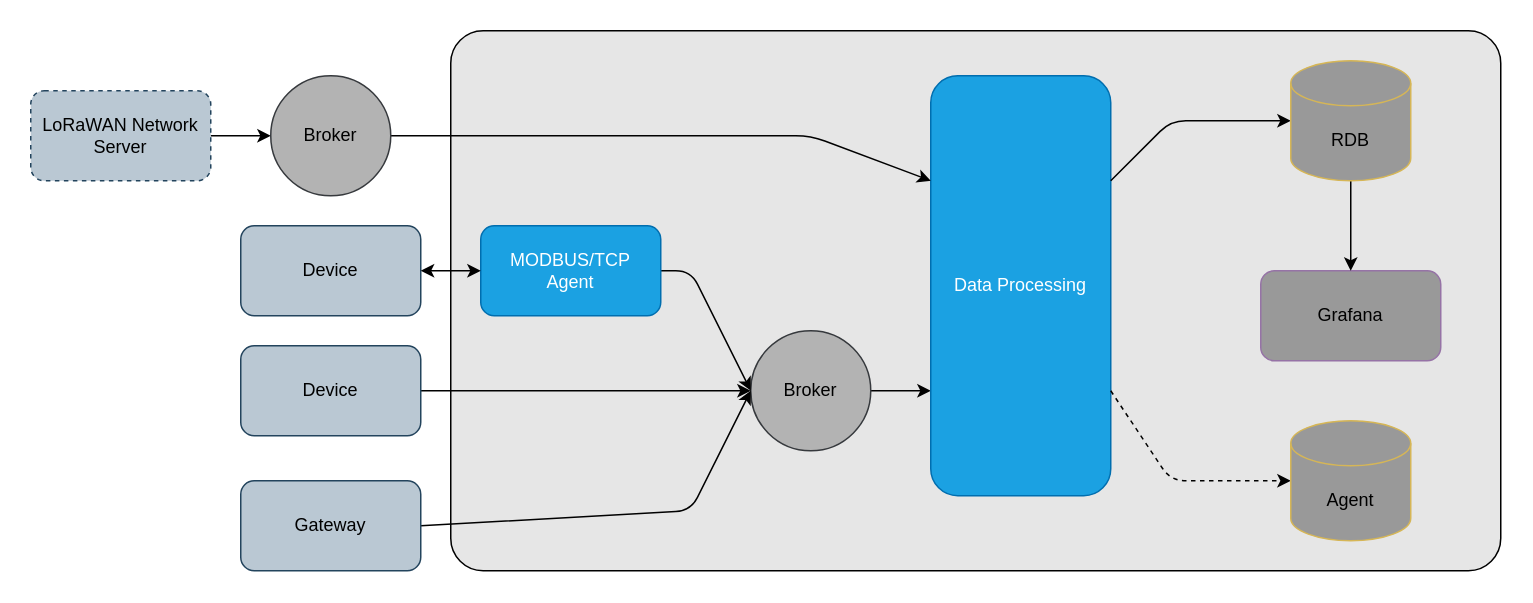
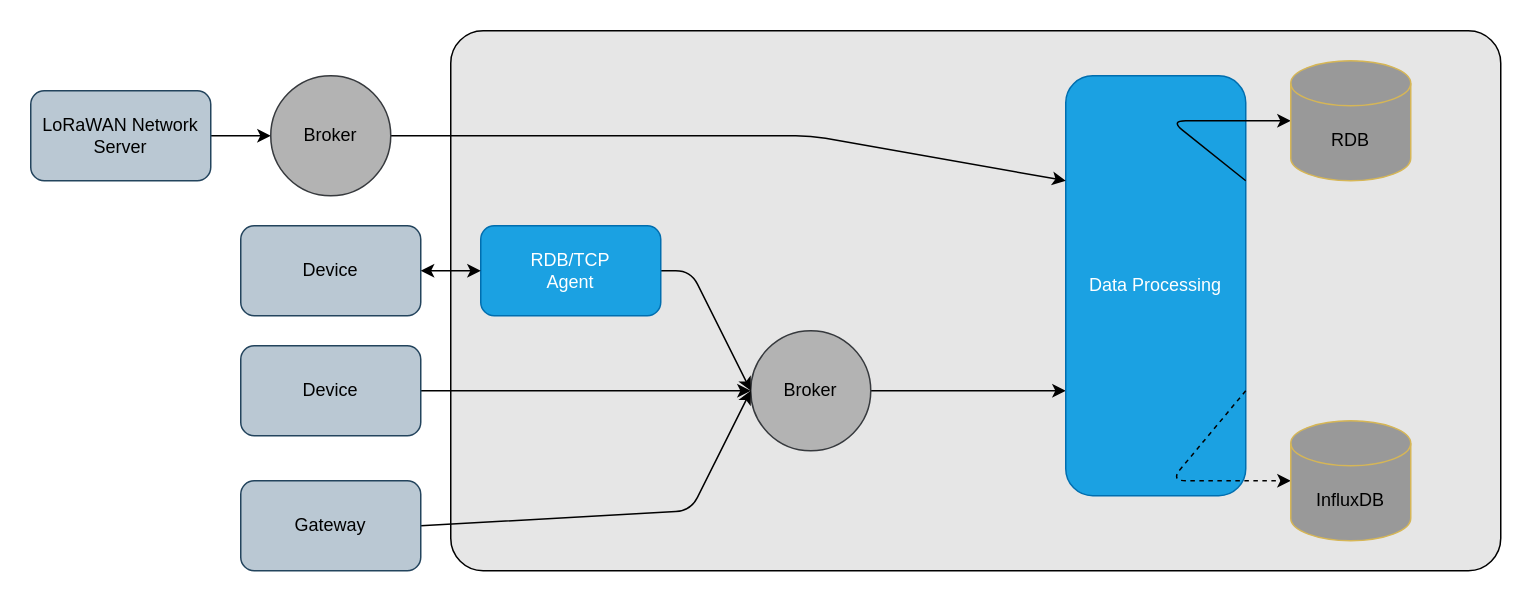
  <mxCell id="0" />
  <mxCell id="1" parent="0" />
  <mxCell id="2" value="" style="rounded=1;whiteSpace=wrap;html=1;fillColor=#E6E6E6;arcSize=6;" parent="1" vertex="1"><mxGeometry x="300" y="20" width="700" height="360" as="geometry" /></mxCell>
  <mxCell id="3" style="edgeStyle=none;html=1;exitX=1;exitY=0.5;exitDx=0;exitDy=0;entryX=0;entryY=0.75;entryDx=0;entryDy=0;" parent="1" source="4" target="5" edge="1"><mxGeometry relative="1" as="geometry"><mxPoint x="508" y="120" as="targetPoint" /><Array as="points" /></mxGeometry></mxCell>
  <mxCell id="4" value="Broker" style="ellipse;whiteSpace=wrap;html=1;aspect=fixed;fillColor=#B3B3B3;strokeColor=#36393d;" parent="1" vertex="1"><mxGeometry x="500" y="220" width="80" height="80" as="geometry" /></mxCell>
- <mxCell id="5" value="Data Processing" style="rounded=1;whiteSpace=wrap;html=1;fillColor=#1ba1e2;strokeColor=#006EAF;fontColor=#ffffff;" parent="1" vertex="1"><mxGeometry x="620" y="50" width="120" height="280" as="geometry" /></mxCell>
+ <mxCell id="5" value="Data Processing" style="rounded=1;whiteSpace=wrap;html=1;fillColor=#1ba1e2;strokeColor=#006EAF;fontColor=#ffffff;" parent="1" vertex="1"><mxGeometry x="710" y="50" width="120" height="280" as="geometry" /></mxCell>
  <mxCell id="6" style="edgeStyle=none;html=1;exitX=1;exitY=0.75;exitDx=0;exitDy=0;entryX=0;entryY=0.5;entryDx=0;entryDy=0;entryPerimeter=0;dashed=1;" parent="1" source="5" target="9" edge="1"><mxGeometry relative="1" as="geometry"><mxPoint x="980" y="320" as="sourcePoint" /><Array as="points"><mxPoint x="780" y="320" /></Array></mxGeometry></mxCell>
  <mxCell id="7" style="edgeStyle=none;html=1;exitX=1;exitY=0.5;exitDx=0;exitDy=0;entryX=0;entryY=0.5;entryDx=0;entryDy=0;" parent="1" source="8" target="4" edge="1"><mxGeometry relative="1" as="geometry"><Array as="points"><mxPoint x="460" y="180" /></Array></mxGeometry></mxCell>
- <mxCell id="8" value="MODBUS/TCP&lt;br&gt;Agent" style="rounded=1;whiteSpace=wrap;html=1;fillColor=#1ba1e2;strokeColor=#006EAF;fontColor=#ffffff;" parent="1" vertex="1"><mxGeometry x="320" y="150" width="120" height="60" as="geometry" /></mxCell>
- <mxCell id="9" value="Agent" style="shape=cylinder3;whiteSpace=wrap;html=1;boundedLbl=1;backgroundOutline=1;size=15;fillColor=#999999;strokeColor=#d6b656;" parent="1" vertex="1"><mxGeometry x="860" y="280" width="80" height="80" as="geometry" /></mxCell>
- <mxCell id="10" value="Grafana" style="rounded=1;whiteSpace=wrap;html=1;fillColor=#999999;strokeColor=#9673a6;" parent="1" vertex="1"><mxGeometry x="840" y="180" width="120" height="60" as="geometry" /></mxCell>
+ <mxCell id="8" value="RDB/TCP&lt;br&gt;Agent" style="rounded=1;whiteSpace=wrap;html=1;fillColor=#1ba1e2;strokeColor=#006EAF;fontColor=#ffffff;" parent="1" vertex="1"><mxGeometry x="320" y="150" width="120" height="60" as="geometry" /></mxCell>
+ <mxCell id="9" value="InfluxDB" style="shape=cylinder3;whiteSpace=wrap;html=1;boundedLbl=1;backgroundOutline=1;size=15;fillColor=#999999;strokeColor=#d6b656;" parent="1" vertex="1"><mxGeometry x="860" y="280" width="80" height="80" as="geometry" /></mxCell>
  <mxCell id="11" style="edgeStyle=none;html=1;exitX=1;exitY=0.5;exitDx=0;exitDy=0;entryX=0;entryY=0.5;entryDx=0;entryDy=0;" parent="1" source="12" target="4" edge="1"><mxGeometry relative="1" as="geometry"><mxPoint x="340" y="210" as="targetPoint" /><Array as="points" /></mxGeometry></mxCell>
  <mxCell id="12" value="Device" style="rounded=1;whiteSpace=wrap;html=1;fillColor=#bac8d3;strokeColor=#23445d;" parent="1" vertex="1"><mxGeometry x="160" y="230" width="120" height="60" as="geometry" /></mxCell>
  <mxCell id="13" style="edgeStyle=none;html=1;exitX=1;exitY=0.25;exitDx=0;exitDy=0;entryX=0;entryY=0.5;entryDx=0;entryDy=0;entryPerimeter=0;" edge="1" parent="1" source="5" target="21"><mxGeometry relative="1" as="geometry"><mxPoint x="840" y="80" as="sourcePoint" /><Array as="points"><mxPoint x="780" y="80" /></Array></mxGeometry></mxCell>
  <mxCell id="14" value="Device" style="rounded=1;whiteSpace=wrap;html=1;fillColor=#bac8d3;strokeColor=#23445d;" parent="1" vertex="1"><mxGeometry x="160" y="150" width="120" height="60" as="geometry" /></mxCell>
  <mxCell id="15" style="edgeStyle=none;html=1;exitX=1;exitY=0.5;exitDx=0;exitDy=0;entryX=0;entryY=0.5;entryDx=0;entryDy=0;startArrow=classic;startFill=1;" parent="1" source="14" target="8" edge="1"><mxGeometry relative="1" as="geometry"><mxPoint x="361.716" y="238.284" as="targetPoint" /><mxPoint x="280" y="310" as="sourcePoint" /></mxGeometry></mxCell>
  <mxCell id="16" style="edgeStyle=none;html=1;exitX=1;exitY=0.5;exitDx=0;exitDy=0;startArrow=none;startFill=0;" parent="1" source="17" target="19" edge="1"><mxGeometry relative="1" as="geometry" /></mxCell>
- <mxCell id="17" value="LoRaWAN Network Server" style="rounded=1;whiteSpace=wrap;html=1;fillColor=#bac8d3;strokeColor=#23445d;dashed=1;" parent="1" vertex="1"><mxGeometry x="20" y="60" width="120" height="60" as="geometry" /></mxCell>
+ <mxCell id="17" value="LoRaWAN Network Server" style="rounded=1;whiteSpace=wrap;html=1;fillColor=#bac8d3;strokeColor=#23445d;" parent="1" vertex="1"><mxGeometry x="20" y="60" width="120" height="60" as="geometry" /></mxCell>
  <mxCell id="18" style="edgeStyle=none;html=1;exitX=1;exitY=0.5;exitDx=0;exitDy=0;startArrow=none;startFill=0;entryX=0;entryY=0.25;entryDx=0;entryDy=0;" parent="1" source="19" target="5" edge="1"><mxGeometry relative="1" as="geometry"><mxPoint x="330" y="-50" as="targetPoint" /><Array as="points"><mxPoint x="540" y="90" /></Array></mxGeometry></mxCell>
  <mxCell id="19" value="Broker" style="ellipse;whiteSpace=wrap;html=1;aspect=fixed;fillColor=#B3B3B3;strokeColor=#36393d;" parent="1" vertex="1"><mxGeometry y="50" width="80" height="80" as="geometry" x="180" /></mxCell>
- <mxCell id="20" style="edgeStyle=none;html=1;exitX=0.5;exitY=1;exitDx=0;exitDy=0;exitPerimeter=0;entryX=0.5;entryY=0;entryDx=0;entryDy=0;fillColor=#999999;" edge="1" parent="1" source="21" target="10"><mxGeometry relative="1" as="geometry" /></mxCell>
  <mxCell id="21" value="RDB" style="shape=cylinder3;whiteSpace=wrap;html=1;boundedLbl=1;backgroundOutline=1;size=15;fillColor=#999999;strokeColor=#d6b656;" vertex="1" parent="1"><mxGeometry x="860" y="40" width="80" height="80" as="geometry" /></mxCell>
  <mxCell id="22" style="edgeStyle=none;html=1;exitX=1;exitY=0.5;exitDx=0;exitDy=0;entryX=0;entryY=0.5;entryDx=0;entryDy=0;" edge="1" parent="1" source="23" target="4"><mxGeometry relative="1" as="geometry"><Array as="points"><mxPoint x="460" y="340" /></Array></mxGeometry></mxCell>
  <mxCell id="23" value="Gateway" style="rounded=1;whiteSpace=wrap;html=1;fillColor=#bac8d3;strokeColor=#23445d;" vertex="1" parent="1"><mxGeometry x="160" y="320" width="120" height="60" as="geometry" /></mxCell>
